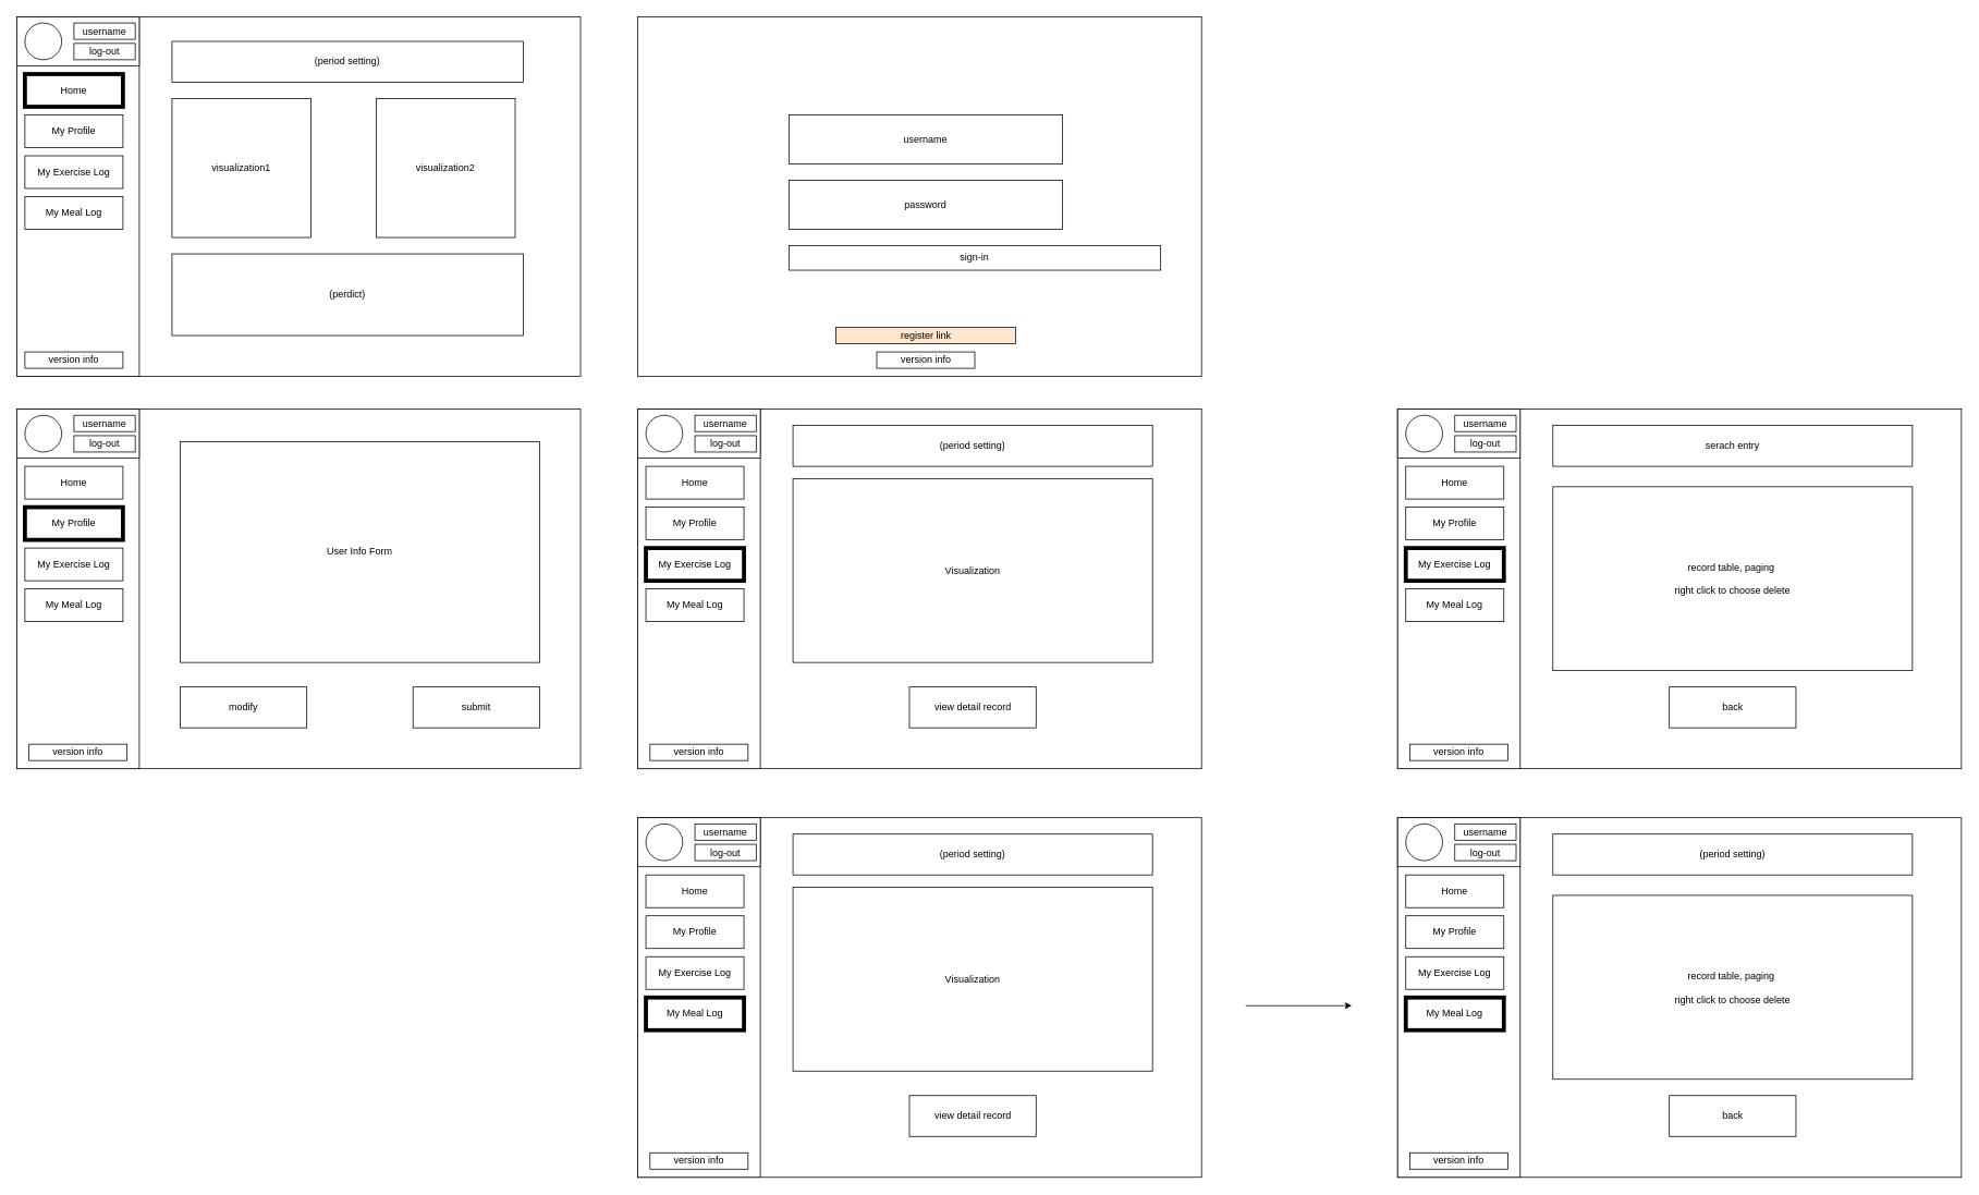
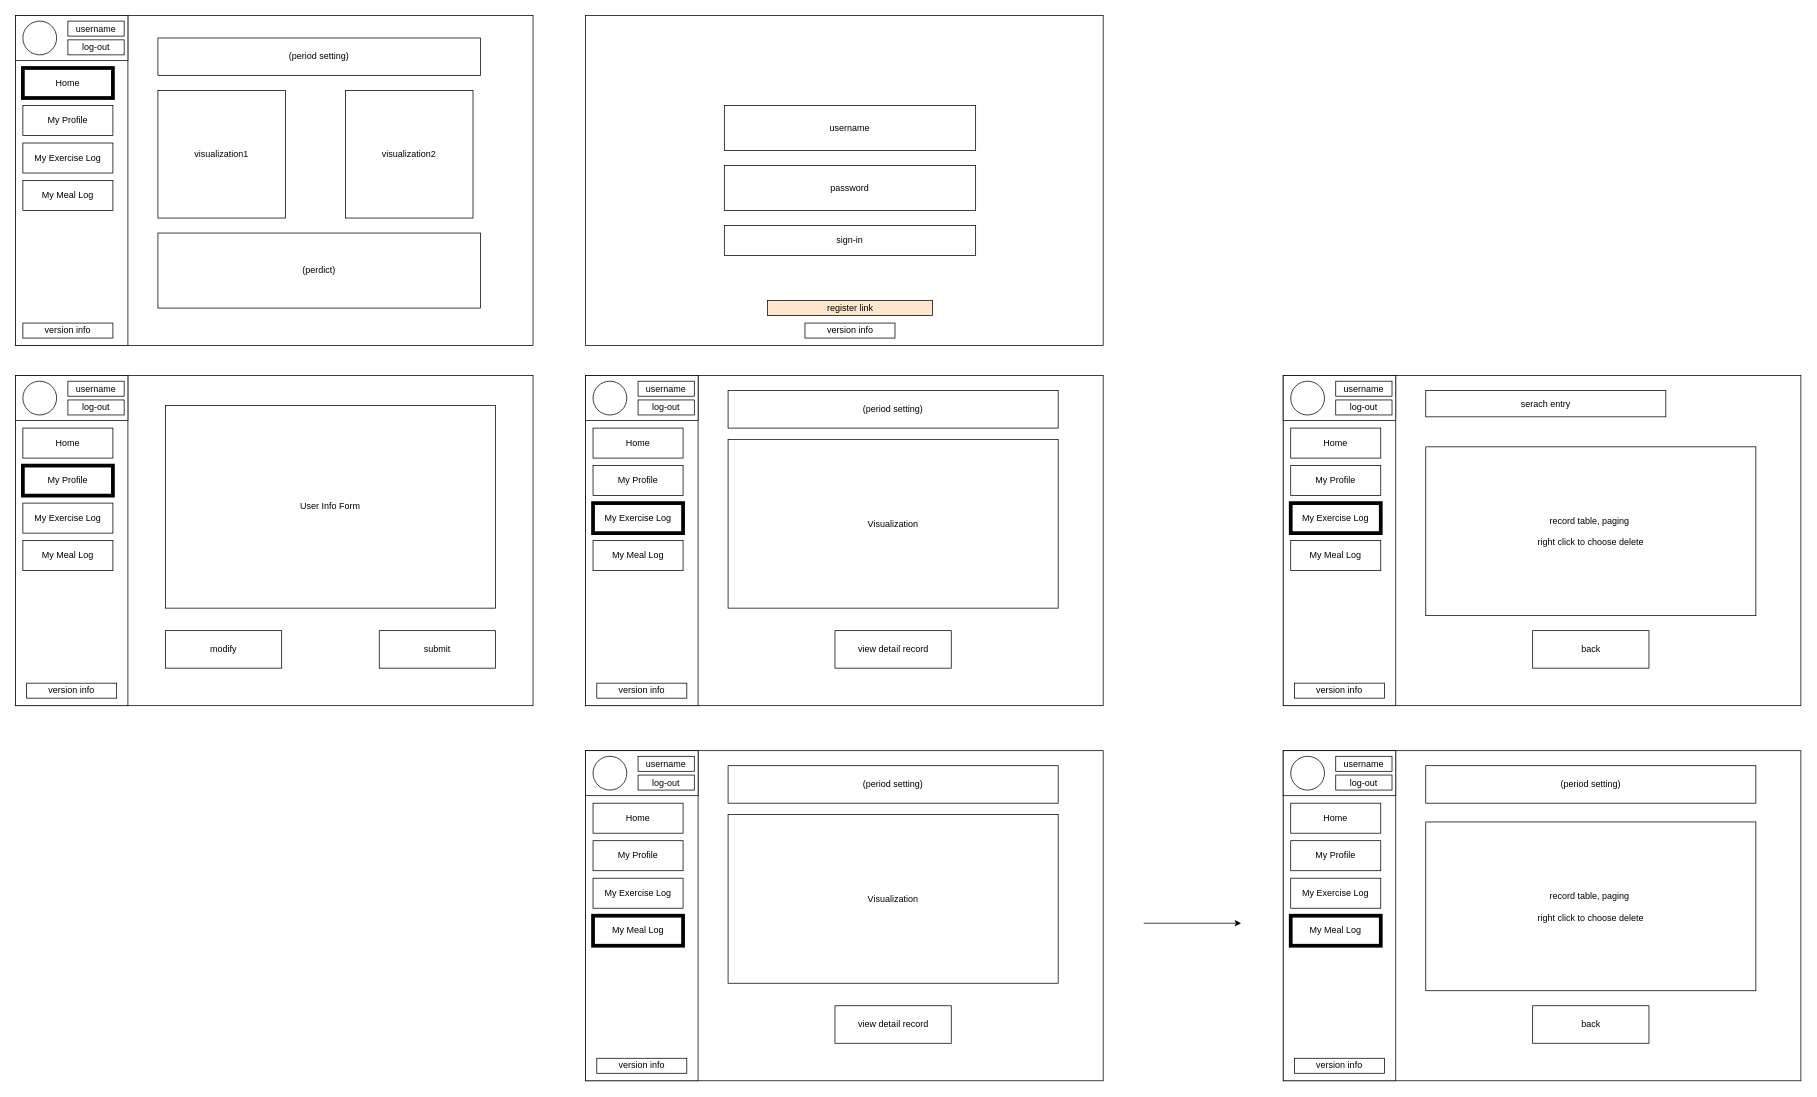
  <mxCell id="0" />
  <mxCell id="1" parent="0" />
  <mxCell id="2" value="" style="rounded=0;whiteSpace=wrap;html=1;" parent="1" vertex="1"><mxGeometry x="20" y="20" width="690" height="440" as="geometry" /></mxCell>
  <mxCell id="3" value="" style="rounded=0;whiteSpace=wrap;html=1;" parent="1" vertex="1"><mxGeometry x="20" y="20" width="150" height="440" as="geometry" /></mxCell>
  <mxCell id="4" value="My Profile" style="rounded=0;whiteSpace=wrap;html=1;" parent="1" vertex="1"><mxGeometry x="30" y="140" width="120" height="40" as="geometry" /></mxCell>
  <mxCell id="5" value="My Exercise Log" style="rounded=0;whiteSpace=wrap;html=1;" parent="1" vertex="1"><mxGeometry x="30" y="190" width="120" height="40" as="geometry" /></mxCell>
  <mxCell id="6" value="My Meal Log" style="rounded=0;whiteSpace=wrap;html=1;" parent="1" vertex="1"><mxGeometry x="30" y="240" width="120" height="40" as="geometry" /></mxCell>
  <mxCell id="7" value="Home" style="rounded=0;whiteSpace=wrap;html=1;strokeWidth=5;" parent="1" vertex="1"><mxGeometry x="30" y="90" width="120" height="40" as="geometry" /></mxCell>
  <mxCell id="8" value="" style="group" parent="1" vertex="1" connectable="0"><mxGeometry x="20" y="20" width="150" height="60" as="geometry" /></mxCell>
  <mxCell id="9" value="" style="rounded=0;whiteSpace=wrap;html=1;" parent="8" vertex="1"><mxGeometry width="150" height="60" as="geometry" /></mxCell>
  <mxCell id="10" value="" style="ellipse;whiteSpace=wrap;html=1;aspect=fixed;" parent="8" vertex="1"><mxGeometry x="10" y="7.5" width="45" height="45" as="geometry" /></mxCell>
  <mxCell id="11" value="username" style="rounded=0;whiteSpace=wrap;html=1;" parent="8" vertex="1"><mxGeometry x="70" y="7.5" width="75" height="20" as="geometry" /></mxCell>
  <mxCell id="12" value="log-out" style="rounded=0;whiteSpace=wrap;html=1;" parent="8" vertex="1"><mxGeometry x="70" y="32.5" width="75" height="20" as="geometry" /></mxCell>
  <mxCell id="13" value="visualization1" style="whiteSpace=wrap;html=1;aspect=fixed;" parent="1" vertex="1"><mxGeometry x="210" y="120" width="170" height="170" as="geometry" /></mxCell>
  <mxCell id="14" value="visualization2" style="whiteSpace=wrap;html=1;aspect=fixed;" parent="1" vertex="1"><mxGeometry x="460" y="120" width="170" height="170" as="geometry" /></mxCell>
  <mxCell id="15" value="(period setting)" style="rounded=0;whiteSpace=wrap;html=1;" parent="1" vertex="1"><mxGeometry x="210" y="50" width="430" height="50" as="geometry" /></mxCell>
  <mxCell id="16" value="(perdict)" style="rounded=0;whiteSpace=wrap;html=1;" parent="1" vertex="1"><mxGeometry x="210" y="310" width="430" height="100" as="geometry" /></mxCell>
  <mxCell id="17" value="" style="rounded=0;whiteSpace=wrap;html=1;" parent="1" vertex="1"><mxGeometry x="780" y="20" width="690" height="440" as="geometry" /></mxCell>
  <mxCell id="18" value="username" style="rounded=0;whiteSpace=wrap;html=1;" parent="1" vertex="1"><mxGeometry x="965" y="140" width="335" height="60" as="geometry" /></mxCell>
  <mxCell id="19" value="password" style="rounded=0;whiteSpace=wrap;html=1;" parent="1" vertex="1"><mxGeometry x="965" y="220" width="335" height="60" as="geometry" /></mxCell>
- <mxCell id="20" value="sign-in" style="rounded=0;whiteSpace=wrap;html=1;" parent="1" vertex="1"><mxGeometry x="965" y="300" width="455" height="30" as="geometry" /></mxCell>
+ <mxCell id="20" value="sign-in" style="rounded=0;whiteSpace=wrap;html=1;" parent="1" vertex="1"><mxGeometry x="965" y="300" width="335" height="40" as="geometry" /></mxCell>
  <mxCell id="21" value="" style="rounded=0;whiteSpace=wrap;html=1;" parent="1" vertex="1"><mxGeometry x="20" y="500" width="690" height="440" as="geometry" /></mxCell>
  <mxCell id="22" value="" style="rounded=0;whiteSpace=wrap;html=1;" parent="1" vertex="1"><mxGeometry x="20" y="500" width="150" height="440" as="geometry" /></mxCell>
  <mxCell id="23" value="My Profile" style="rounded=0;whiteSpace=wrap;html=1;strokeWidth=5;" parent="1" vertex="1"><mxGeometry x="30" y="620" width="120" height="40" as="geometry" /></mxCell>
  <mxCell id="24" value="My Exercise Log" style="rounded=0;whiteSpace=wrap;html=1;" parent="1" vertex="1"><mxGeometry x="30" y="670" width="120" height="40" as="geometry" /></mxCell>
  <mxCell id="25" value="My Meal Log" style="rounded=0;whiteSpace=wrap;html=1;" parent="1" vertex="1"><mxGeometry x="30" y="720" width="120" height="40" as="geometry" /></mxCell>
  <mxCell id="26" value="Home" style="rounded=0;whiteSpace=wrap;html=1;strokeWidth=1;" parent="1" vertex="1"><mxGeometry x="30" y="570" width="120" height="40" as="geometry" /></mxCell>
  <mxCell id="27" value="" style="group" parent="1" vertex="1" connectable="0"><mxGeometry x="20" y="500" width="150" height="60" as="geometry" /></mxCell>
  <mxCell id="28" value="" style="rounded=0;whiteSpace=wrap;html=1;" parent="27" vertex="1"><mxGeometry width="150" height="60" as="geometry" /></mxCell>
  <mxCell id="29" value="" style="ellipse;whiteSpace=wrap;html=1;aspect=fixed;" parent="27" vertex="1"><mxGeometry x="10" y="7.5" width="45" height="45" as="geometry" /></mxCell>
  <mxCell id="30" value="username" style="rounded=0;whiteSpace=wrap;html=1;" parent="27" vertex="1"><mxGeometry x="70" y="7.5" width="75" height="20" as="geometry" /></mxCell>
  <mxCell id="31" value="log-out" style="rounded=0;whiteSpace=wrap;html=1;" parent="27" vertex="1"><mxGeometry x="70" y="32.5" width="75" height="20" as="geometry" /></mxCell>
  <mxCell id="32" value="User Info Form" style="rounded=0;whiteSpace=wrap;html=1;" parent="1" vertex="1"><mxGeometry x="220" y="540" width="440" height="270" as="geometry" /></mxCell>
  <mxCell id="33" value="modify" style="rounded=0;whiteSpace=wrap;html=1;" parent="1" vertex="1"><mxGeometry x="220" y="840" width="155" height="50" as="geometry" /></mxCell>
  <mxCell id="34" value="submit" style="rounded=0;whiteSpace=wrap;html=1;" parent="1" vertex="1"><mxGeometry x="505" y="840" width="155" height="50" as="geometry" /></mxCell>
  <mxCell id="35" value="" style="rounded=0;whiteSpace=wrap;html=1;" parent="1" vertex="1"><mxGeometry x="780" y="500" width="690" height="440" as="geometry" /></mxCell>
  <mxCell id="36" value="" style="rounded=0;whiteSpace=wrap;html=1;" parent="1" vertex="1"><mxGeometry x="780" y="500" width="150" height="440" as="geometry" /></mxCell>
  <mxCell id="37" value="My Profile" style="rounded=0;whiteSpace=wrap;html=1;strokeWidth=1;" parent="1" vertex="1"><mxGeometry x="790" y="620" width="120" height="40" as="geometry" /></mxCell>
  <mxCell id="38" value="My Exercise Log" style="rounded=0;whiteSpace=wrap;html=1;strokeWidth=5;" parent="1" vertex="1"><mxGeometry x="790" y="670" width="120" height="40" as="geometry" /></mxCell>
  <mxCell id="39" value="My Meal Log" style="rounded=0;whiteSpace=wrap;html=1;" parent="1" vertex="1"><mxGeometry x="790" y="720" width="120" height="40" as="geometry" /></mxCell>
  <mxCell id="40" value="Home" style="rounded=0;whiteSpace=wrap;html=1;strokeWidth=1;" parent="1" vertex="1"><mxGeometry x="790" y="570" width="120" height="40" as="geometry" /></mxCell>
  <mxCell id="41" value="" style="group" parent="1" vertex="1" connectable="0"><mxGeometry x="780" y="500" width="150" height="60" as="geometry" /></mxCell>
  <mxCell id="42" value="" style="rounded=0;whiteSpace=wrap;html=1;" parent="41" vertex="1"><mxGeometry width="150" height="60" as="geometry" /></mxCell>
  <mxCell id="43" value="" style="ellipse;whiteSpace=wrap;html=1;aspect=fixed;" parent="41" vertex="1"><mxGeometry x="10" y="7.5" width="45" height="45" as="geometry" /></mxCell>
  <mxCell id="44" value="username" style="rounded=0;whiteSpace=wrap;html=1;" parent="41" vertex="1"><mxGeometry x="70" y="7.5" width="75" height="20" as="geometry" /></mxCell>
  <mxCell id="45" value="log-out" style="rounded=0;whiteSpace=wrap;html=1;" parent="41" vertex="1"><mxGeometry x="70" y="32.5" width="75" height="20" as="geometry" /></mxCell>
  <mxCell id="46" value="Visualization" style="rounded=0;whiteSpace=wrap;html=1;" parent="1" vertex="1"><mxGeometry x="970" y="585" width="440" height="225" as="geometry" /></mxCell>
  <mxCell id="47" value="(period setting)" style="rounded=0;whiteSpace=wrap;html=1;" parent="1" vertex="1"><mxGeometry x="970" y="520" width="440" height="50" as="geometry" /></mxCell>
  <mxCell id="48" value="view detail record" style="rounded=0;whiteSpace=wrap;html=1;" parent="1" vertex="1"><mxGeometry x="1112.5" y="840" width="155" height="50" as="geometry" /></mxCell>
  <mxCell id="49" value="" style="rounded=0;whiteSpace=wrap;html=1;" parent="1" vertex="1"><mxGeometry x="1710" y="500" width="690" height="440" as="geometry" /></mxCell>
  <mxCell id="50" value="" style="rounded=0;whiteSpace=wrap;html=1;" parent="1" vertex="1"><mxGeometry x="1710" y="500" width="150" height="440" as="geometry" /></mxCell>
  <mxCell id="51" value="My Profile" style="rounded=0;whiteSpace=wrap;html=1;strokeWidth=1;" parent="1" vertex="1"><mxGeometry x="1720" y="620" width="120" height="40" as="geometry" /></mxCell>
  <mxCell id="52" value="My Exercise Log" style="rounded=0;whiteSpace=wrap;html=1;strokeWidth=5;" parent="1" vertex="1"><mxGeometry x="1720" y="670" width="120" height="40" as="geometry" /></mxCell>
  <mxCell id="53" value="My Meal Log" style="rounded=0;whiteSpace=wrap;html=1;" parent="1" vertex="1"><mxGeometry x="1720" y="720" width="120" height="40" as="geometry" /></mxCell>
  <mxCell id="54" value="Home" style="rounded=0;whiteSpace=wrap;html=1;strokeWidth=1;" parent="1" vertex="1"><mxGeometry x="1720" y="570" width="120" height="40" as="geometry" /></mxCell>
  <mxCell id="55" value="" style="group" parent="1" vertex="1" connectable="0"><mxGeometry x="1710" y="500" width="150" height="60" as="geometry" /></mxCell>
  <mxCell id="56" value="" style="rounded=0;whiteSpace=wrap;html=1;" parent="55" vertex="1"><mxGeometry width="150" height="60" as="geometry" /></mxCell>
  <mxCell id="57" value="" style="ellipse;whiteSpace=wrap;html=1;aspect=fixed;" parent="55" vertex="1"><mxGeometry x="10" y="7.5" width="45" height="45" as="geometry" /></mxCell>
  <mxCell id="58" value="username" style="rounded=0;whiteSpace=wrap;html=1;" parent="55" vertex="1"><mxGeometry x="70" y="7.5" width="75" height="20" as="geometry" /></mxCell>
  <mxCell id="59" value="log-out" style="rounded=0;whiteSpace=wrap;html=1;" parent="55" vertex="1"><mxGeometry x="70" y="32.5" width="75" height="20" as="geometry" /></mxCell>
- <mxCell id="60" value="serach entry" style="rounded=0;whiteSpace=wrap;html=1;" parent="1" vertex="1"><mxGeometry x="1900" y="520" width="440" height="50" as="geometry" /></mxCell>
+ <mxCell id="60" value="serach entry" style="rounded=0;whiteSpace=wrap;html=1;" parent="1" vertex="1"><mxGeometry x="1900" y="520" width="320" height="35" as="geometry" /></mxCell>
  <mxCell id="61" value="back" style="rounded=0;whiteSpace=wrap;html=1;" parent="1" vertex="1"><mxGeometry x="2042.5" y="840" width="155" height="50" as="geometry" /></mxCell>
  <mxCell id="62" value="record table, paging&amp;nbsp;&lt;br&gt;&lt;br&gt;right click to choose delete" style="rounded=0;whiteSpace=wrap;html=1;" parent="1" vertex="1"><mxGeometry x="1900" y="595" width="440" height="225" as="geometry" /></mxCell>
  <mxCell id="63" value="" style="rounded=0;whiteSpace=wrap;html=1;" parent="1" vertex="1"><mxGeometry x="780" y="1000" width="690" height="440" as="geometry" /></mxCell>
  <mxCell id="64" value="" style="rounded=0;whiteSpace=wrap;html=1;" parent="1" vertex="1"><mxGeometry x="780" y="1000" width="150" height="440" as="geometry" /></mxCell>
  <mxCell id="65" value="My Profile" style="rounded=0;whiteSpace=wrap;html=1;strokeWidth=1;" parent="1" vertex="1"><mxGeometry x="790" y="1120" width="120" height="40" as="geometry" /></mxCell>
  <mxCell id="66" value="My Exercise Log" style="rounded=0;whiteSpace=wrap;html=1;strokeWidth=1;" parent="1" vertex="1"><mxGeometry x="790" y="1170" width="120" height="40" as="geometry" /></mxCell>
  <mxCell id="67" value="My Meal Log" style="rounded=0;whiteSpace=wrap;html=1;strokeWidth=5;" parent="1" vertex="1"><mxGeometry x="790" y="1220" width="120" height="40" as="geometry" /></mxCell>
  <mxCell id="68" value="Home" style="rounded=0;whiteSpace=wrap;html=1;strokeWidth=1;" parent="1" vertex="1"><mxGeometry x="790" y="1070" width="120" height="40" as="geometry" /></mxCell>
  <mxCell id="69" value="" style="group" parent="1" vertex="1" connectable="0"><mxGeometry x="780" y="1000" width="150" height="60" as="geometry" /></mxCell>
  <mxCell id="70" value="" style="rounded=0;whiteSpace=wrap;html=1;" parent="69" vertex="1"><mxGeometry width="150" height="60" as="geometry" /></mxCell>
  <mxCell id="71" value="" style="ellipse;whiteSpace=wrap;html=1;aspect=fixed;" parent="69" vertex="1"><mxGeometry x="10" y="7.5" width="45" height="45" as="geometry" /></mxCell>
  <mxCell id="72" value="username" style="rounded=0;whiteSpace=wrap;html=1;" parent="69" vertex="1"><mxGeometry x="70" y="7.5" width="75" height="20" as="geometry" /></mxCell>
  <mxCell id="73" value="log-out" style="rounded=0;whiteSpace=wrap;html=1;" parent="69" vertex="1"><mxGeometry x="70" y="32.5" width="75" height="20" as="geometry" /></mxCell>
  <mxCell id="74" value="Visualization" style="rounded=0;whiteSpace=wrap;html=1;" parent="1" vertex="1"><mxGeometry x="970" y="1085" width="440" height="225" as="geometry" /></mxCell>
  <mxCell id="75" value="(period setting)" style="rounded=0;whiteSpace=wrap;html=1;" parent="1" vertex="1"><mxGeometry x="970" y="1020" width="440" height="50" as="geometry" /></mxCell>
  <mxCell id="76" value="view detail record" style="rounded=0;whiteSpace=wrap;html=1;" parent="1" vertex="1"><mxGeometry x="1112.5" y="1340" width="155" height="50" as="geometry" /></mxCell>
  <mxCell id="77" value="" style="rounded=0;whiteSpace=wrap;html=1;" parent="1" vertex="1"><mxGeometry x="1710" y="1000" width="690" height="440" as="geometry" /></mxCell>
  <mxCell id="78" value="" style="rounded=0;whiteSpace=wrap;html=1;" parent="1" vertex="1"><mxGeometry x="1710" y="1000" width="150" height="440" as="geometry" /></mxCell>
  <mxCell id="79" value="My Profile" style="rounded=0;whiteSpace=wrap;html=1;strokeWidth=1;" parent="1" vertex="1"><mxGeometry x="1720" y="1120" width="120" height="40" as="geometry" /></mxCell>
  <mxCell id="80" value="My Exercise Log" style="rounded=0;whiteSpace=wrap;html=1;strokeWidth=1;" parent="1" vertex="1"><mxGeometry x="1720" y="1170" width="120" height="40" as="geometry" /></mxCell>
  <mxCell id="81" value="My Meal Log" style="rounded=0;whiteSpace=wrap;html=1;strokeWidth=5;" parent="1" vertex="1"><mxGeometry x="1720" y="1220" width="120" height="40" as="geometry" /></mxCell>
  <mxCell id="82" value="Home" style="rounded=0;whiteSpace=wrap;html=1;strokeWidth=1;" parent="1" vertex="1"><mxGeometry x="1720" y="1070" width="120" height="40" as="geometry" /></mxCell>
  <mxCell id="83" value="" style="group" parent="1" vertex="1" connectable="0"><mxGeometry x="1710" y="1000" width="150" height="60" as="geometry" /></mxCell>
  <mxCell id="84" value="" style="rounded=0;whiteSpace=wrap;html=1;" parent="83" vertex="1"><mxGeometry width="150" height="60" as="geometry" /></mxCell>
  <mxCell id="85" value="" style="ellipse;whiteSpace=wrap;html=1;aspect=fixed;" parent="83" vertex="1"><mxGeometry x="10" y="7.5" width="45" height="45" as="geometry" /></mxCell>
  <mxCell id="86" value="username" style="rounded=0;whiteSpace=wrap;html=1;" parent="83" vertex="1"><mxGeometry x="70" y="7.5" width="75" height="20" as="geometry" /></mxCell>
  <mxCell id="87" value="log-out" style="rounded=0;whiteSpace=wrap;html=1;" parent="83" vertex="1"><mxGeometry x="70" y="32.5" width="75" height="20" as="geometry" /></mxCell>
  <mxCell id="88" value="(period setting)" style="rounded=0;whiteSpace=wrap;html=1;" parent="1" vertex="1"><mxGeometry x="1900" y="1020" width="440" height="50" as="geometry" /></mxCell>
  <mxCell id="89" value="back" style="rounded=0;whiteSpace=wrap;html=1;" parent="1" vertex="1"><mxGeometry x="2042.5" y="1340" width="155" height="50" as="geometry" /></mxCell>
  <mxCell id="90" value="record table, paging&amp;nbsp;&lt;br&gt;&lt;br&gt;right click to choose delete" style="rounded=0;whiteSpace=wrap;html=1;" parent="1" vertex="1"><mxGeometry x="1900" y="1095" width="440" height="225" as="geometry" /></mxCell>
  <mxCell id="91" value="version info" style="rounded=0;whiteSpace=wrap;html=1;" parent="1" vertex="1"><mxGeometry x="30" y="430" width="120" height="20" as="geometry" /></mxCell>
  <mxCell id="92" value="version info" style="rounded=0;whiteSpace=wrap;html=1;" parent="1" vertex="1"><mxGeometry x="35" y="910" width="120" height="20" as="geometry" /></mxCell>
  <mxCell id="93" value="version info" style="rounded=0;whiteSpace=wrap;html=1;" parent="1" vertex="1"><mxGeometry x="795" y="910" width="120" height="20" as="geometry" /></mxCell>
  <mxCell id="94" value="version info" style="rounded=0;whiteSpace=wrap;html=1;" parent="1" vertex="1"><mxGeometry x="795" y="1410" width="120" height="20" as="geometry" /></mxCell>
  <mxCell id="95" value="version info" style="rounded=0;whiteSpace=wrap;html=1;" parent="1" vertex="1"><mxGeometry x="1725" y="1410" width="120" height="20" as="geometry" /></mxCell>
  <mxCell id="96" value="version info" style="rounded=0;whiteSpace=wrap;html=1;" parent="1" vertex="1"><mxGeometry x="1725" y="910" width="120" height="20" as="geometry" /></mxCell>
  <mxCell id="97" value="version info" style="rounded=0;whiteSpace=wrap;html=1;" parent="1" vertex="1"><mxGeometry x="1072.5" y="430" width="120" height="20" as="geometry" /></mxCell>
  <mxCell id="98" value="register link" style="rounded=0;whiteSpace=wrap;html=1;fillColor=#ffe6cc;" parent="1" vertex="1"><mxGeometry x="1022.5" y="400" width="220" height="20" as="geometry" /></mxCell>
  <mxCell id="99" value="" style="endArrow=classic;html=1;rounded=0;" edge="1" parent="1"><mxGeometry width="50" height="50" relative="1" as="geometry"><mxPoint x="1524" y="1230" as="sourcePoint" /><mxPoint x="1654" y="1230" as="targetPoint" /></mxGeometry></mxCell>
